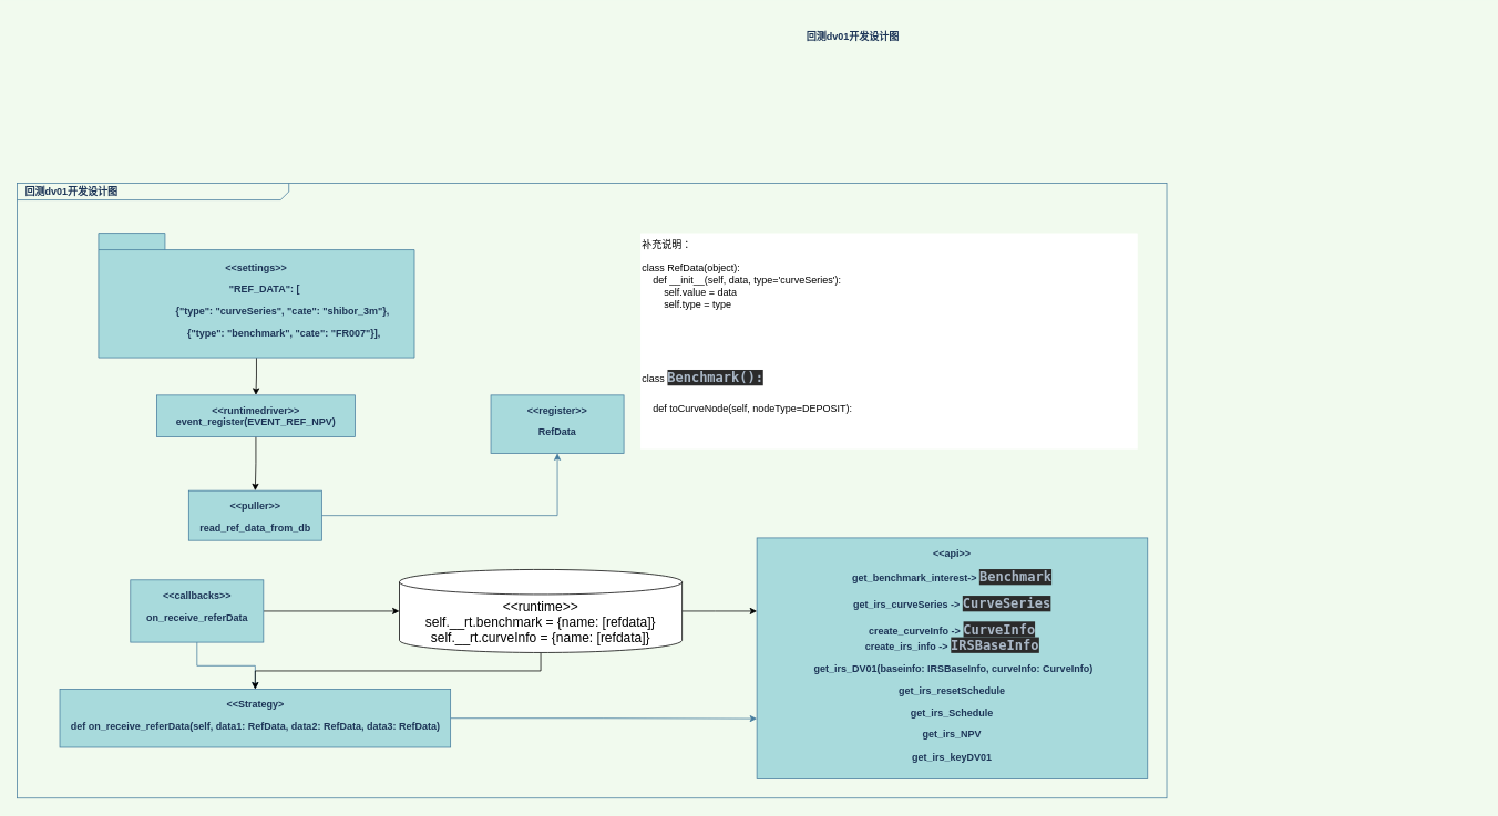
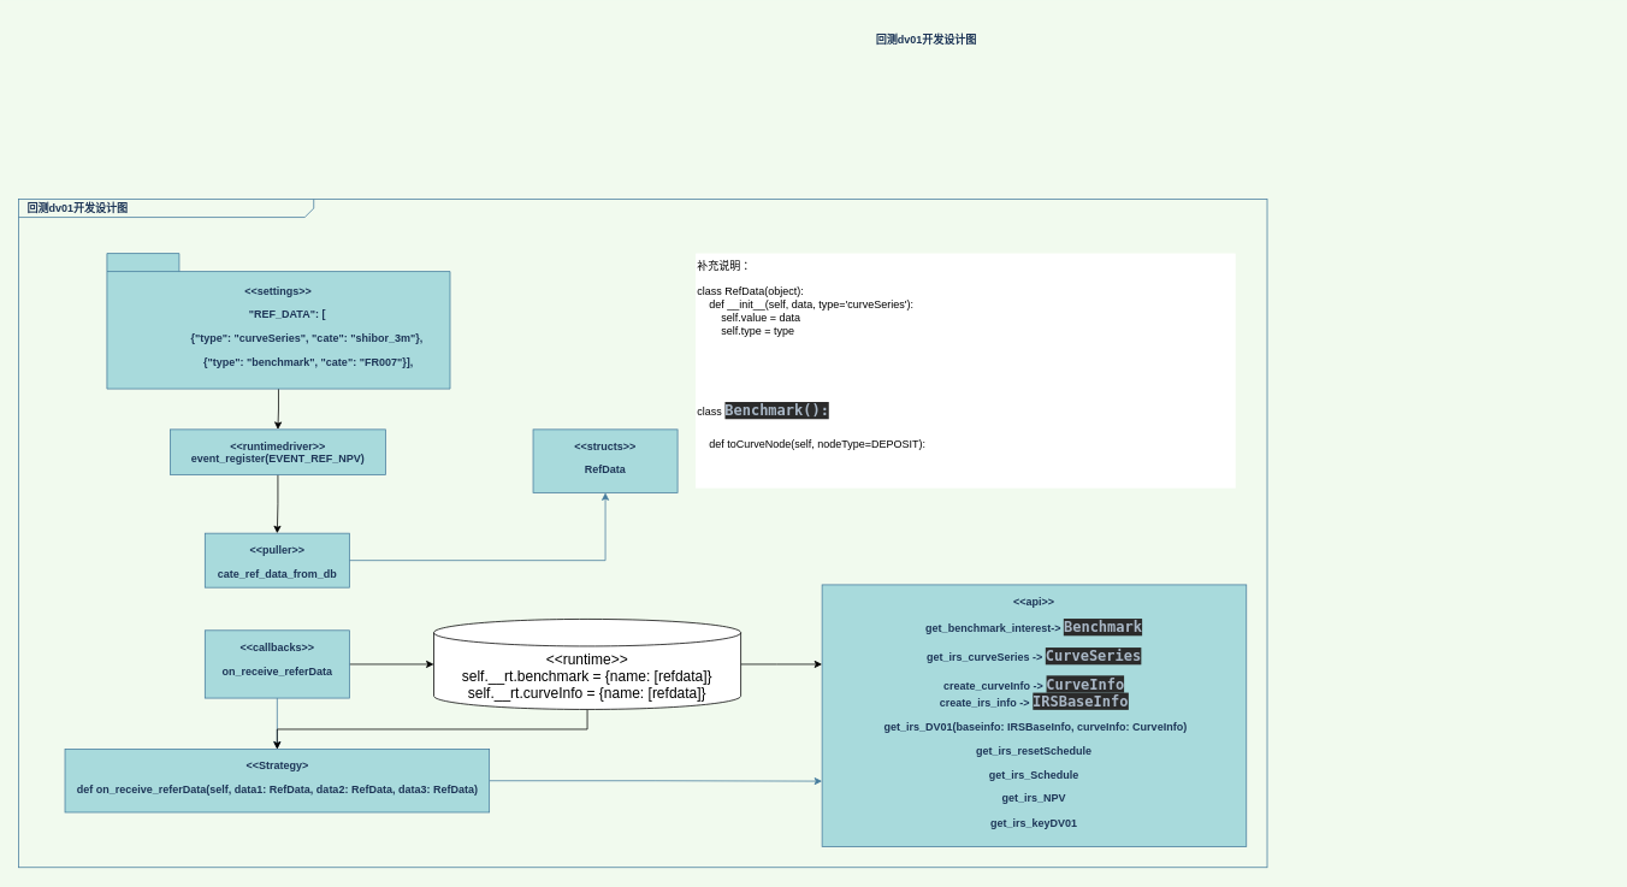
  <mxCell id="0" style=";html=1;" />
  <mxCell id="1" style=";html=1;" parent="0" />
  <mxCell id="2" value="&lt;p style=&quot;margin: 0px ; margin-top: 4px ; margin-left: 10px ; text-align: left&quot;&gt;&lt;b&gt;回测dv01开发设计图&lt;/b&gt;&lt;/p&gt;" style="html=1;strokeWidth=1;shape=mxgraph.sysml.package;html=1;overflow=fill;whiteSpace=wrap;fillColor=none;fontSize=12;align=center;labelX=327.64;strokeColor=#457B9D;fontColor=#1D3557;" parent="1" vertex="1"><mxGeometry x="20" y="220" width="1383" height="740" as="geometry" /></mxCell>
  <mxCell id="3" value="" style="edgeStyle=orthogonalEdgeStyle;rounded=0;orthogonalLoop=1;jettySize=auto;html=1;fontSize=16;" parent="1" source="4" target="20" edge="1"><mxGeometry relative="1" as="geometry" /></mxCell>
  <mxCell id="4" value="&lt;p&gt;&amp;lt;&amp;lt;settings&amp;gt;&amp;gt;&lt;/p&gt;&lt;p&gt;&amp;nbsp; &amp;nbsp; &amp;nbsp; &quot;REF_DATA&quot;: [&lt;/p&gt;&lt;p&gt;&amp;nbsp; &amp;nbsp; &amp;nbsp; &amp;nbsp; &amp;nbsp; &amp;nbsp; &amp;nbsp; &amp;nbsp; &amp;nbsp; &amp;nbsp; {&quot;type&quot;: &quot;curveSeries&quot;, &quot;cate&quot;: &quot;shibor_3m&quot;},&amp;nbsp;&lt;/p&gt;&lt;span style=&quot;background-color: initial;&quot;&gt;&amp;nbsp; &amp;nbsp; &amp;nbsp; &amp;nbsp; &amp;nbsp; &amp;nbsp; &amp;nbsp; &amp;nbsp; &amp;nbsp; &amp;nbsp; {&quot;type&quot;: &quot;benchmark&quot;, &quot;cate&quot;: &quot;FR007&quot;}&lt;/span&gt;&lt;span style=&quot;background-color: initial;&quot;&gt;],&lt;/span&gt;" style="shape=folder;tabWidth=80;tabHeight=20;tabPosition=left;strokeWidth=1;html=1;whiteSpace=wrap;align=center;fontSize=12;fontStyle=1;fillColor=#A8DADC;strokeColor=#457B9D;fontColor=#1D3557;" parent="1" vertex="1"><mxGeometry x="118" y="280" width="380" height="150" as="geometry" /></mxCell>
  <mxCell id="5" value="" style="edgeStyle=orthogonalEdgeStyle;rounded=0;orthogonalLoop=1;jettySize=auto;html=1;labelBackgroundColor=#F1FAEE;strokeColor=#457B9D;fontColor=#1D3557;" parent="1" source="6" target="13" edge="1"><mxGeometry relative="1" as="geometry" /></mxCell>
- <mxCell id="6" value="&lt;p&gt;&amp;lt;&amp;lt;puller&amp;gt;&amp;gt;&lt;/p&gt;&lt;p&gt;read_ref_data_from_db&lt;br&gt;&lt;/p&gt;" style="shape=rect;html=1;overflow=fill;whiteSpace=wrap;align=center;fontStyle=1;fillColor=#A8DADC;strokeColor=#457B9D;fontColor=#1D3557;" parent="1" vertex="1"><mxGeometry x="226.5" y="590" width="160" height="60" as="geometry" /></mxCell>
+ <mxCell id="6" value="&lt;p&gt;&amp;lt;&amp;lt;puller&amp;gt;&amp;gt;&lt;/p&gt;&lt;p&gt;cate_ref_data_from_db&lt;br&gt;&lt;/p&gt;" style="shape=rect;html=1;overflow=fill;whiteSpace=wrap;align=center;fontStyle=1;fillColor=#A8DADC;strokeColor=#457B9D;fontColor=#1D3557;" parent="1" vertex="1"><mxGeometry x="226.5" y="590" width="160" height="60" as="geometry" /></mxCell>
  <mxCell id="7" style="edgeStyle=orthogonalEdgeStyle;rounded=0;orthogonalLoop=1;jettySize=auto;html=1;exitX=1;exitY=0.5;exitDx=0;exitDy=0;entryX=0;entryY=0.75;entryDx=0;entryDy=0;labelBackgroundColor=#F1FAEE;strokeColor=#457B9D;fontColor=#1D3557;" parent="1" source="8" target="9" edge="1"><mxGeometry relative="1" as="geometry" /></mxCell>
  <mxCell id="8" value="&lt;p&gt;&amp;lt;&amp;lt;Strategy&amp;gt;&lt;/p&gt;&lt;p&gt;def on_receive_referData(self, data1: RefData, data2: RefData, data3: RefData)&lt;/p&gt;" style="shape=rect;html=1;overflow=fill;whiteSpace=wrap;align=center;fontStyle=1;fillColor=#A8DADC;strokeColor=#457B9D;fontColor=#1D3557;" parent="1" vertex="1"><mxGeometry x="71.5" y="829" width="470" height="70" as="geometry" /></mxCell>
  <mxCell id="9" value="&lt;p&gt;&amp;lt;&amp;lt;api&amp;gt;&amp;gt;&lt;/p&gt;&lt;p&gt;get_benchmark_interest-&amp;gt; &lt;font face=&quot;JetBrains Mono, monospace&quot; color=&quot;#a9b7c6&quot;&gt;&lt;span style=&quot;font-size: 16px; background-color: rgb(43, 43, 43);&quot;&gt;Benchmark&lt;/span&gt;&lt;/font&gt;&lt;br&gt;&lt;/p&gt;&lt;p&gt;get_irs_curveSeries -&amp;gt;&amp;nbsp;&lt;span style=&quot;background-color: rgb(43, 43, 43); color: rgb(169, 183, 198); font-family: &amp;quot;JetBrains Mono&amp;quot;, monospace; font-size: 12pt;&quot;&gt;CurveSeries&lt;/span&gt;&lt;/p&gt;create_curveInfo -&amp;gt;&amp;nbsp;&lt;span style=&quot;background-color: rgb(43, 43, 43); color: rgb(169, 183, 198); font-family: &amp;quot;JetBrains Mono&amp;quot;, monospace; font-size: 12pt;&quot;&gt;CurveInfo&lt;/span&gt;&lt;br&gt;create_irs_info -&amp;gt;&amp;nbsp;&lt;span style=&quot;background-color: rgb(43, 43, 43); color: rgb(169, 183, 198); font-family: &amp;quot;JetBrains Mono&amp;quot;, monospace; font-size: 12pt;&quot;&gt;IRSBaseInfo&lt;/span&gt;&lt;p&gt;&lt;span style=&quot;background-color: initial;&quot;&gt;&amp;nbsp;get_irs_DV01(baseinfo: IRSBaseInfo, curveInfo: CurveInfo)&lt;/span&gt;&lt;br&gt;&lt;/p&gt;&lt;p&gt;&lt;span style=&quot;background-color: initial;&quot;&gt;get_irs_resetSchedule&lt;br&gt;&lt;/span&gt;&lt;/p&gt;&lt;p&gt;&lt;span style=&quot;background-color: initial;&quot;&gt;get_irs_Schedule&lt;br&gt;&lt;/span&gt;&lt;/p&gt;&lt;p&gt;&lt;span style=&quot;background-color: initial;&quot;&gt;get_irs_NPV&lt;br&gt;&lt;/span&gt;&lt;/p&gt;&lt;p&gt;&lt;span style=&quot;background-color: initial;&quot;&gt;get_irs_keyDV01&lt;br&gt;&lt;/span&gt;&lt;/p&gt;" style="shape=rect;html=1;overflow=fill;whiteSpace=wrap;align=center;fontStyle=1;fillColor=#A8DADC;strokeColor=#457B9D;fontColor=#1D3557;verticalAlign=top;" parent="1" vertex="1"><mxGeometry x="910" y="647" width="470" height="290" as="geometry" /></mxCell>
  <mxCell id="10" value="" style="edgeStyle=orthogonalEdgeStyle;rounded=0;orthogonalLoop=1;jettySize=auto;html=1;labelBackgroundColor=#F1FAEE;strokeColor=#457B9D;fontColor=#1D3557;" parent="1" source="12" target="8" edge="1"><mxGeometry relative="1" as="geometry" /></mxCell>
  <mxCell id="11" value="" style="edgeStyle=orthogonalEdgeStyle;rounded=0;orthogonalLoop=1;jettySize=auto;html=1;" parent="1" source="12" target="18" edge="1"><mxGeometry relative="1" as="geometry"><mxPoint x="386.5" y="555.5" as="sourcePoint" /><mxPoint x="680" y="550" as="targetPoint" /></mxGeometry></mxCell>
- <mxCell id="12" value="&lt;p&gt;&amp;lt;&amp;lt;callbacks&amp;gt;&amp;gt;&lt;/p&gt;&lt;p&gt;on_receive_referData&lt;br&gt;&lt;/p&gt;" style="shape=rect;html=1;overflow=fill;whiteSpace=wrap;align=center;fontStyle=1;fillColor=#A8DADC;strokeColor=#457B9D;fontColor=#1D3557;" parent="1" vertex="1"><mxGeometry x="156.5" y="697.5" width="160" height="75" as="geometry" /></mxCell>
- <mxCell id="13" value="&lt;p&gt;&amp;lt;&amp;lt;register&amp;gt;&amp;gt;&lt;/p&gt;&lt;p&gt;RefData&lt;br&gt;&lt;/p&gt;" style="shape=rect;html=1;overflow=fill;whiteSpace=wrap;align=center;fontStyle=1;fillColor=#A8DADC;strokeColor=#457B9D;fontColor=#1D3557;" parent="1" vertex="1"><mxGeometry x="590" y="475" width="160" height="70" as="geometry" /></mxCell>
+ <mxCell id="12" value="&lt;p&gt;&amp;lt;&amp;lt;callbacks&amp;gt;&amp;gt;&lt;/p&gt;&lt;p&gt;on_receive_referData&lt;br&gt;&lt;/p&gt;" style="shape=rect;html=1;overflow=fill;whiteSpace=wrap;align=center;fontStyle=1;fillColor=#A8DADC;strokeColor=#457B9D;fontColor=#1D3557;" parent="1" vertex="1"><mxGeometry x="226.5" y="697.5" width="160" height="75" as="geometry" /></mxCell>
+ <mxCell id="13" value="&lt;p&gt;&amp;lt;&amp;lt;structs&amp;gt;&amp;gt;&lt;/p&gt;&lt;p&gt;RefData&lt;br&gt;&lt;/p&gt;" style="shape=rect;html=1;overflow=fill;whiteSpace=wrap;align=center;fontStyle=1;fillColor=#A8DADC;strokeColor=#457B9D;fontColor=#1D3557;" parent="1" vertex="1"><mxGeometry x="590" y="475" width="160" height="70" as="geometry" /></mxCell>
  <mxCell id="14" value="&lt;b style=&quot;font-size: 12px; text-align: left;&quot;&gt;回测dv01开发设计图&lt;/b&gt;" style="text;strokeColor=none;fillColor=none;html=1;fontSize=24;fontStyle=1;verticalAlign=middle;align=center;fontColor=#1D3557;" parent="1" vertex="1"><mxGeometry x="270" y="20" width="1510" height="40" as="geometry" /></mxCell>
  <mxCell id="15" style="edgeStyle=orthogonalEdgeStyle;rounded=0;orthogonalLoop=1;jettySize=auto;html=1;" parent="1" source="18" target="9" edge="1"><mxGeometry relative="1" as="geometry"><mxPoint x="890" y="552" as="sourcePoint" /><Array as="points"><mxPoint x="860" y="735" /><mxPoint x="860" y="735" /></Array></mxGeometry></mxCell>
  <mxCell id="16" value="补充说明：&lt;br&gt;&lt;br&gt;&lt;div&gt;class RefData(object):&lt;/div&gt;&lt;div&gt;&amp;nbsp; &amp;nbsp; def __init__(self, data, type='curveSeries'):&lt;/div&gt;&lt;div&gt;&amp;nbsp; &amp;nbsp; &amp;nbsp; &amp;nbsp; self.value = data&lt;/div&gt;&lt;div&gt;&amp;nbsp; &amp;nbsp; &amp;nbsp; &amp;nbsp; self.type = type&lt;/div&gt;&lt;div&gt;&lt;br&gt;&lt;/div&gt;&lt;div&gt;&lt;span style=&quot;&quot;&gt; &lt;/span&gt;&lt;span style=&quot;&quot;&gt; &lt;/span&gt;&lt;br&gt;&lt;/div&gt;&lt;br&gt;&lt;br&gt;&lt;br&gt;class&amp;nbsp;&lt;span style=&quot;color: rgb(169, 183, 198); font-family: &amp;quot;JetBrains Mono&amp;quot;, monospace; font-size: 16px; font-weight: 700; text-align: center; background-color: rgb(43, 43, 43);&quot;&gt;Benchmark():&lt;br&gt;&lt;br&gt;&lt;/span&gt;&amp;nbsp; &amp;nbsp; def toCurveNode(self, nodeType=DEPOSIT):&lt;br&gt;&lt;span style=&quot;color: rgb(169, 183, 198); font-family: &amp;quot;JetBrains Mono&amp;quot;, monospace; font-size: 16px; font-weight: 700; text-align: center; background-color: rgb(43, 43, 43);&quot;&gt;&lt;br&gt;&lt;/span&gt;" style="text;html=1;strokeColor=none;fillColor=default;align=left;verticalAlign=top;whiteSpace=wrap;rounded=0;" parent="1" vertex="1"><mxGeometry x="770" y="280" width="598" height="260" as="geometry" /></mxCell>
  <mxCell id="17" value="" style="edgeStyle=orthogonalEdgeStyle;rounded=0;orthogonalLoop=1;jettySize=auto;html=1;fontSize=16;" parent="1" source="18" target="8" edge="1"><mxGeometry relative="1" as="geometry" /></mxCell>
  <mxCell id="18" value="&amp;lt;&amp;lt;runtime&amp;gt;&amp;gt;&lt;br&gt;self.__rt.benchmark = {name: [refdata]}&lt;br&gt;self.__rt.curveInfo = {name: [refdata]}" style="shape=cylinder3;whiteSpace=wrap;html=1;boundedLbl=1;backgroundOutline=1;size=15;fontSize=16;" parent="1" vertex="1"><mxGeometry x="480" y="685" width="340" height="100" as="geometry" /></mxCell>
  <mxCell id="19" value="" style="edgeStyle=orthogonalEdgeStyle;rounded=0;orthogonalLoop=1;jettySize=auto;html=1;fontSize=16;" parent="1" source="20" target="6" edge="1"><mxGeometry relative="1" as="geometry" /></mxCell>
  <mxCell id="20" value="&lt;p&gt;&amp;lt;&amp;lt;runtimedriver&amp;gt;&amp;gt;&lt;br&gt;event_register(EVENT_REF_NPV)&lt;br&gt;&lt;/p&gt;" style="shape=rect;html=1;overflow=fill;whiteSpace=wrap;align=center;fontStyle=1;fillColor=#A8DADC;strokeColor=#457B9D;fontColor=#1D3557;" parent="1" vertex="1"><mxGeometry x="188" y="475" width="238.5" height="50" as="geometry" /></mxCell>
